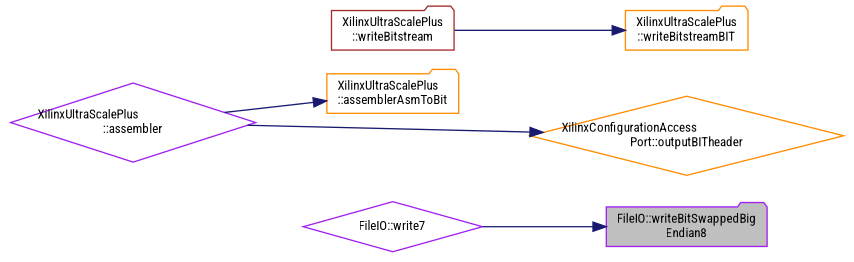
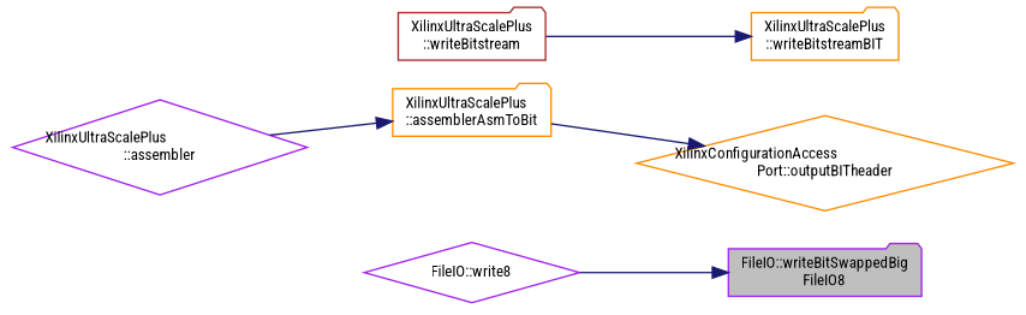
  digraph {
    fontname="Roboto Condensed"
    rankdir=RL
    node [color=purple fillcolor=white fontname="Roboto Condensed" fontsize=10 shape=folder style=filled]
    edge [color=midnightblue dir=back fontname="Roboto Condensed" fontsize=10 labelfontname=Helvetica labelfontsize=10 style=solid]
-   n1 [fillcolor=grey75 fontcolor=black height=0.2 label="FileIO::writeBitSwappedBig\lEndian8" width=0.4]
-   n2 [height=0.2 label="FileIO::write7" shape=diamond width=0.4]
+   n1 [fillcolor=grey75 fontcolor=black height=0.2 label="FileIO::writeBitSwappedBig\lFileIO8" width=0.4]
+   n2 [height=0.2 label="FileIO::write8" shape=diamond width=0.4]
    n3 [color=darkorange height=0.2 label="XilinxConfigurationAccess\lPort::outputBITheader" shape=diamond width=0.4]
    n4 [color=darkorange height=0.2 label="XilinxUltraScalePlus\l::assemblerAsmToBit" width=0.4]
    n5 [height=0.2 label="XilinxUltraScalePlus\l::assembler" shape=diamond width=0.4]
    n6 [color=darkorange height=0.2 label="XilinxUltraScalePlus\l::writeBitstreamBIT" width=0.4]
    n7 [color=brown height=0.2 label="XilinxUltraScalePlus\l::writeBitstream" width=0.4]
    n1 -> n2
-   n3 -> n5
+   n3 -> n4
    n4 -> n5
    n6 -> n7
  }
